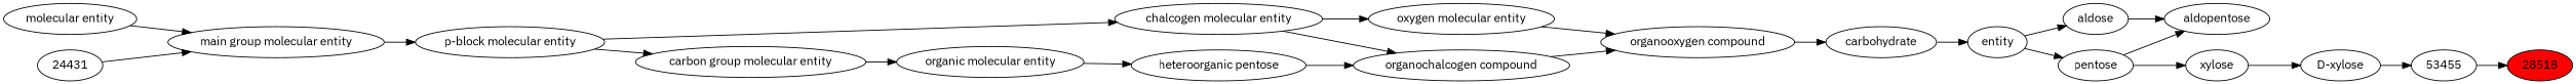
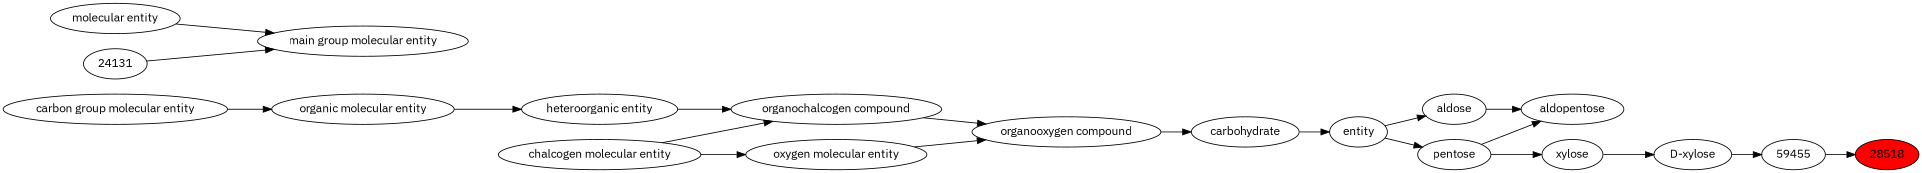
  digraph {
    fontname="IBM Plex Sans"
    rankdir=LR
    node [fontname="IBM Plex Sans"]
    edge [fontname="IBM Plex Sans"]
    n1 [fillcolor=red label=28518 style=filled]
-   n2 [label=53455]
+   n2 [label=59455]
    n3 [label="D-xylose"]
    n4 [label=xylose]
    n5 [label=aldopentose]
    n6 [label=aldose]
    n7 [label=pentose]
    n8 [label=entity]
    n9 [label=carbohydrate]
    n10 [label="organooxygen compound"]
    n11 [label="organochalcogen compound"]
    n12 [label="oxygen molecular entity"]
-   n13 [label="heteroorganic pentose"]
+   n13 [label="heteroorganic entity"]
    n14 [label="chalcogen molecular entity"]
    n15 [label="organic molecular entity"]
-   n16 [label="p-block molecular entity"]
    n17 [label="carbon group molecular entity"]
    n18 [label="main group molecular entity"]
    n19 [label="molecular entity"]
-   n20 [label=24431]
+   n20 [label=24131]
    n2 -> n1
    n3 -> n2
    n4 -> n3
    n6 -> n5
    n7 -> n4
    n7 -> n5
    n8 -> n6
    n8 -> n7
    n9 -> n8
    n10 -> n9
    n11 -> n10
    n12 -> n10
    n13 -> n11
    n14 -> n11
    n14 -> n12
    n15 -> n13
-   n16 -> n14
-   n16 -> n17
    n17 -> n15
-   n18 -> n16
    n19 -> n18
    n20 -> n18
  }
